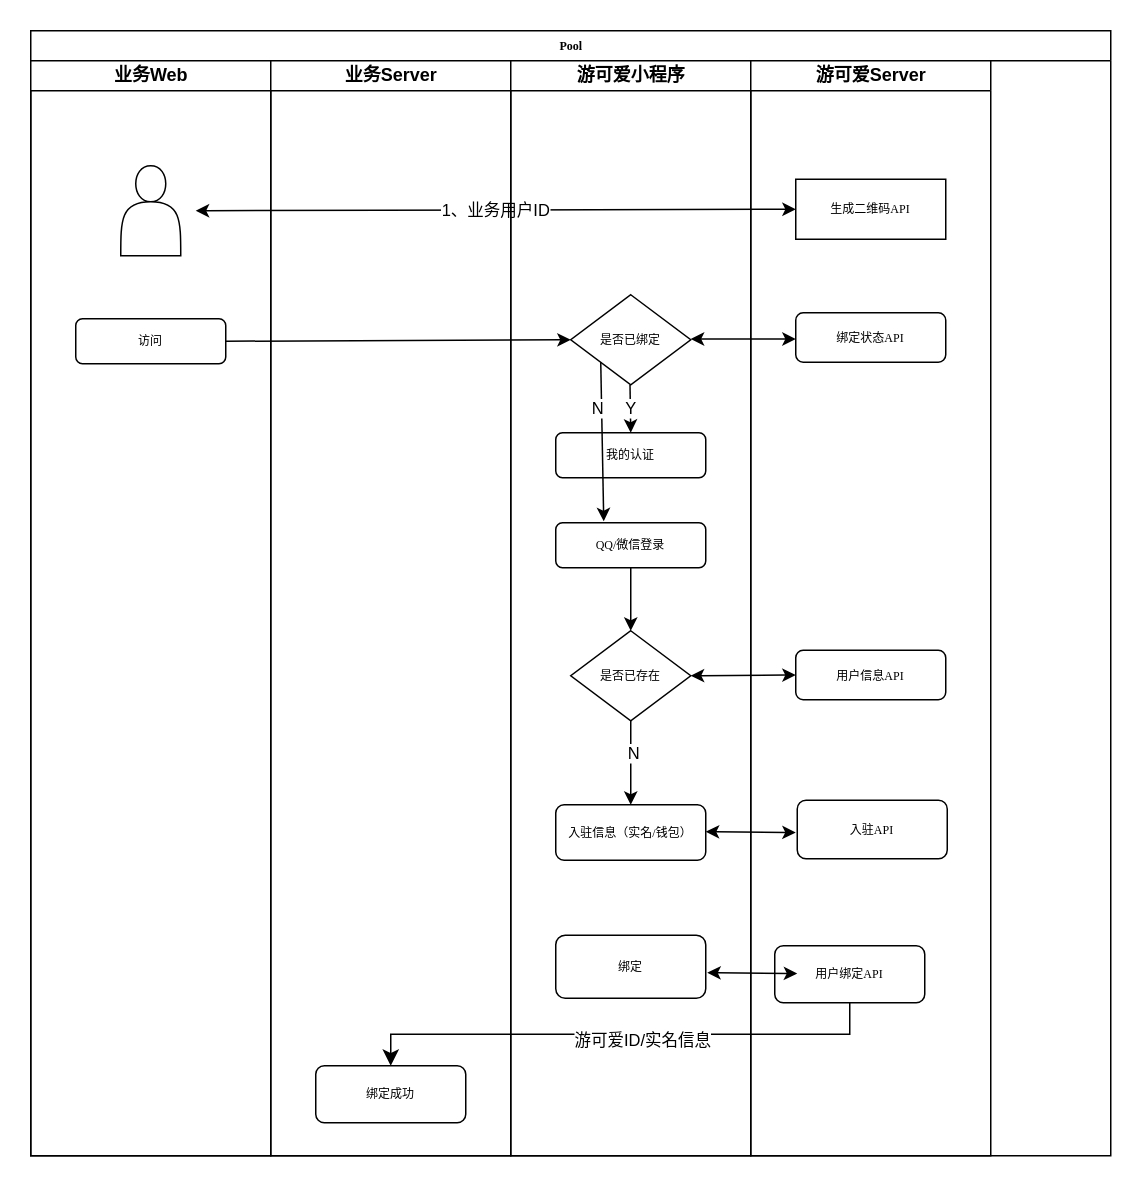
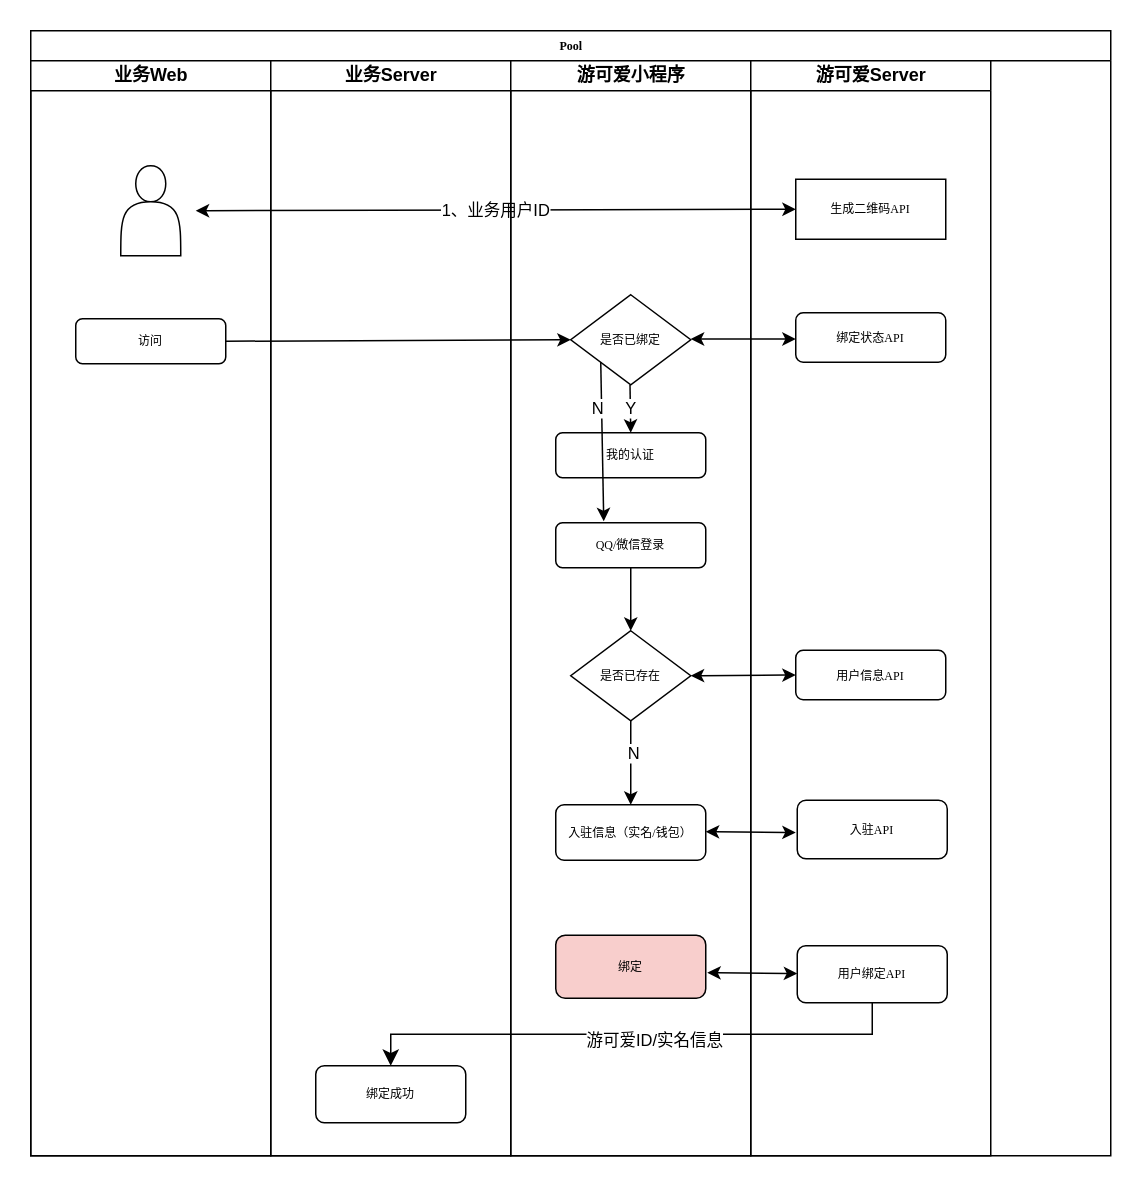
  <mxCell id="0" />
  <mxCell id="1" parent="0" />
  <mxCell id="2" value="Pool" style="swimlane;html=1;childLayout=stackLayout;startSize=20;rounded=0;shadow=0;labelBackgroundColor=none;strokeWidth=1;fontFamily=Verdana;fontSize=8;align=center;" parent="1" vertex="1"><mxGeometry x="20" y="20" width="720" height="750" as="geometry" /></mxCell>
  <mxCell id="3" value="业务Web" style="swimlane;html=1;startSize=20;" parent="2" vertex="1"><mxGeometry y="20" width="160" height="730" as="geometry" /></mxCell>
  <mxCell id="4" style="edgeStyle=orthogonalEdgeStyle;rounded=0;orthogonalLoop=1;jettySize=auto;html=1;exitX=0.5;exitY=0;exitDx=0;exitDy=0;" edge="1" parent="3" source="5"><mxGeometry relative="1" as="geometry"><mxPoint x="80" y="188" as="targetPoint" /></mxGeometry></mxCell>
  <mxCell id="5" value="访问" style="rounded=1;whiteSpace=wrap;html=1;shadow=0;labelBackgroundColor=none;strokeWidth=1;fontFamily=Verdana;fontSize=8;align=center;" parent="3" vertex="1"><mxGeometry x="30" y="172" width="100" height="30" as="geometry" /></mxCell>
  <mxCell id="6" value="" style="shape=actor;whiteSpace=wrap;html=1;" vertex="1" parent="3"><mxGeometry x="60" y="70" width="40" height="60" as="geometry" /></mxCell>
  <mxCell id="7" value="1、业务用户ID" style="endArrow=classic;startArrow=classic;html=1;rounded=0;entryX=0;entryY=0.5;entryDx=0;entryDy=0;" edge="1" parent="3" target="28"><mxGeometry width="50" height="50" relative="1" as="geometry"><mxPoint x="110" y="100" as="sourcePoint" /><mxPoint x="500" y="100" as="targetPoint" /></mxGeometry></mxCell>
  <mxCell id="8" value="业务Server" style="swimlane;html=1;startSize=20;" parent="2" vertex="1"><mxGeometry x="160" y="20" width="160" height="730" as="geometry" /></mxCell>
  <mxCell id="9" value="绑定成功" style="rounded=1;whiteSpace=wrap;html=1;shadow=0;labelBackgroundColor=none;strokeWidth=1;fontFamily=Verdana;fontSize=8;align=center;" parent="8" vertex="1"><mxGeometry x="30" y="670" width="100" height="38" as="geometry" /></mxCell>
  <mxCell id="10" value="游可爱小程序" style="swimlane;html=1;startSize=20;" parent="2" vertex="1"><mxGeometry x="320" y="20" width="160" height="730" as="geometry" /></mxCell>
  <mxCell id="11" value="QQ/微信登录" style="rounded=1;whiteSpace=wrap;html=1;shadow=0;labelBackgroundColor=none;strokeWidth=1;fontFamily=Verdana;fontSize=8;align=center;" parent="10" vertex="1"><mxGeometry x="30" y="308" width="100" height="30" as="geometry" /></mxCell>
  <mxCell id="12" value="是否已存在" style="rhombus;whiteSpace=wrap;html=1;rounded=0;shadow=0;labelBackgroundColor=none;strokeWidth=1;fontFamily=Verdana;fontSize=8;align=center;" parent="10" vertex="1"><mxGeometry x="40" y="380" width="80" height="60" as="geometry" /></mxCell>
  <mxCell id="13" value="入驻信息（实名/钱包）" style="rounded=1;whiteSpace=wrap;html=1;shadow=0;labelBackgroundColor=none;strokeWidth=1;fontFamily=Verdana;fontSize=8;align=center;" vertex="1" parent="10"><mxGeometry x="30" y="496" width="100" height="37" as="geometry" /></mxCell>
- <mxCell id="14" value="绑定" style="rounded=1;whiteSpace=wrap;html=1;shadow=0;labelBackgroundColor=none;strokeWidth=1;fontFamily=Verdana;fontSize=8;align=center;" vertex="1" parent="10"><mxGeometry x="30" y="583" width="100" height="42" as="geometry" /></mxCell>
+ <mxCell id="14" value="绑定" style="rounded=1;whiteSpace=wrap;html=1;shadow=0;labelBackgroundColor=none;strokeWidth=1;fontFamily=Verdana;fontSize=8;align=center;fillColor=#f8cecc;" vertex="1" parent="10"><mxGeometry x="30" y="583" width="100" height="42" as="geometry" /></mxCell>
  <mxCell id="15" value="是否已绑定" style="rhombus;whiteSpace=wrap;html=1;rounded=0;shadow=0;labelBackgroundColor=none;strokeWidth=1;fontFamily=Verdana;fontSize=8;align=center;" vertex="1" parent="10"><mxGeometry x="40" y="156" width="80" height="60" as="geometry" /></mxCell>
  <mxCell id="16" value="" style="endArrow=classic;html=1;rounded=0;exitX=0.5;exitY=1;exitDx=0;exitDy=0;entryX=0.5;entryY=0;entryDx=0;entryDy=0;" edge="1" parent="10" source="11" target="12"><mxGeometry width="50" height="50" relative="1" as="geometry"><mxPoint x="-10" y="478" as="sourcePoint" /><mxPoint x="40" y="428" as="targetPoint" /></mxGeometry></mxCell>
  <mxCell id="17" value="" style="endArrow=classic;startArrow=classic;html=1;rounded=0;entryX=0;entryY=0.5;entryDx=0;entryDy=0;exitX=1;exitY=0.5;exitDx=0;exitDy=0;" edge="1" parent="10"><mxGeometry width="50" height="50" relative="1" as="geometry"><mxPoint x="120" y="185.5" as="sourcePoint" /><mxPoint x="190" y="185.5" as="targetPoint" /></mxGeometry></mxCell>
  <mxCell id="18" value="" style="endArrow=classic;startArrow=classic;html=1;rounded=0;exitX=1;exitY=0.5;exitDx=0;exitDy=0;" edge="1" parent="10"><mxGeometry width="50" height="50" relative="1" as="geometry"><mxPoint x="130" y="514" as="sourcePoint" /><mxPoint x="190" y="514.5" as="targetPoint" /></mxGeometry></mxCell>
  <mxCell id="19" value="" style="endArrow=classic;html=1;rounded=0;entryX=0.5;entryY=0;entryDx=0;entryDy=0;exitX=0.5;exitY=1;exitDx=0;exitDy=0;" edge="1" parent="10" source="12" target="13"><mxGeometry width="50" height="50" relative="1" as="geometry"><mxPoint x="80" y="448" as="sourcePoint" /><mxPoint x="40" y="418" as="targetPoint" /></mxGeometry></mxCell>
  <mxCell id="20" value="N" style="edgeLabel;html=1;align=center;verticalAlign=middle;resizable=0;points=[];" vertex="1" connectable="0" parent="19"><mxGeometry x="-0.241" y="1" relative="1" as="geometry"><mxPoint as="offset" /></mxGeometry></mxCell>
  <mxCell id="21" value="我的认证" style="rounded=1;whiteSpace=wrap;html=1;shadow=0;labelBackgroundColor=none;strokeWidth=1;fontFamily=Verdana;fontSize=8;align=center;" vertex="1" parent="10"><mxGeometry x="30" y="248" width="100" height="30" as="geometry" /></mxCell>
  <mxCell id="22" value="Y" style="endArrow=classic;html=1;rounded=0;exitX=0.5;exitY=1;exitDx=0;exitDy=0;" edge="1" parent="10"><mxGeometry width="50" height="50" relative="1" as="geometry"><mxPoint x="79.5" y="216" as="sourcePoint" /><mxPoint x="80" y="248" as="targetPoint" /></mxGeometry></mxCell>
  <mxCell id="23" value="" style="endArrow=classic;html=1;rounded=0;exitX=0;exitY=1;exitDx=0;exitDy=0;entryX=0.32;entryY=-0.033;entryDx=0;entryDy=0;entryPerimeter=0;" edge="1" parent="10" source="15" target="11"><mxGeometry width="50" height="50" relative="1" as="geometry"><mxPoint x="-10" y="478" as="sourcePoint" /><mxPoint x="40" y="428" as="targetPoint" /></mxGeometry></mxCell>
  <mxCell id="24" value="N" style="edgeLabel;html=1;align=center;verticalAlign=middle;resizable=0;points=[];" vertex="1" connectable="0" parent="23"><mxGeometry x="-0.435" y="-3" relative="1" as="geometry"><mxPoint as="offset" /></mxGeometry></mxCell>
  <mxCell id="25" value="游可爱Server" style="swimlane;html=1;startSize=20;" parent="2" vertex="1"><mxGeometry x="480" y="20" width="160" height="730" as="geometry" /></mxCell>
  <mxCell id="26" value="用户信息API" style="rounded=1;whiteSpace=wrap;html=1;shadow=0;labelBackgroundColor=none;strokeWidth=1;fontFamily=Verdana;fontSize=8;align=center;" parent="25" vertex="1"><mxGeometry x="30" y="393" width="100" height="33" as="geometry" /></mxCell>
  <mxCell id="27" value="入驻API" style="rounded=1;whiteSpace=wrap;html=1;shadow=0;labelBackgroundColor=none;strokeWidth=1;fontFamily=Verdana;fontSize=8;align=center;" parent="25" vertex="1"><mxGeometry x="31" y="493" width="100" height="39" as="geometry" /></mxCell>
  <mxCell id="28" value="生成二维码API" style="whiteSpace=wrap;html=1;shadow=0;labelBackgroundColor=none;strokeWidth=1;fontFamily=Verdana;fontSize=8;align=center;rounded=0;" vertex="1" parent="25"><mxGeometry x="30" y="79" width="100" height="40" as="geometry" /></mxCell>
- <mxCell id="29" value="用户绑定API" style="rounded=1;whiteSpace=wrap;html=1;shadow=0;labelBackgroundColor=none;strokeWidth=1;fontFamily=Verdana;fontSize=8;align=center;" vertex="1" parent="25"><mxGeometry x="16" y="590" width="100" height="38" as="geometry" /></mxCell>
+ <mxCell id="29" value="用户绑定API" style="rounded=1;whiteSpace=wrap;html=1;shadow=0;labelBackgroundColor=none;strokeWidth=1;fontFamily=Verdana;fontSize=8;align=center;" vertex="1" parent="25"><mxGeometry x="31" y="590" width="100" height="38" as="geometry" /></mxCell>
  <mxCell id="30" value="绑定状态API" style="rounded=1;whiteSpace=wrap;html=1;shadow=0;labelBackgroundColor=none;strokeWidth=1;fontFamily=Verdana;fontSize=8;align=center;" vertex="1" parent="25"><mxGeometry x="30" y="168" width="100" height="33" as="geometry" /></mxCell>
  <mxCell id="31" value="" style="endArrow=classic;startArrow=classic;html=1;rounded=0;exitX=1;exitY=0.5;exitDx=0;exitDy=0;" edge="1" parent="25"><mxGeometry width="50" height="50" relative="1" as="geometry"><mxPoint x="-29" y="608" as="sourcePoint" /><mxPoint x="31" y="608.5" as="targetPoint" /></mxGeometry></mxCell>
  <mxCell id="32" value="" style="endArrow=classic;startArrow=classic;html=1;rounded=0;entryX=0;entryY=0.5;entryDx=0;entryDy=0;exitX=1;exitY=0.5;exitDx=0;exitDy=0;" edge="1" parent="2" source="12" target="26"><mxGeometry width="50" height="50" relative="1" as="geometry"><mxPoint x="440" y="350" as="sourcePoint" /><mxPoint x="490" y="300" as="targetPoint" /></mxGeometry></mxCell>
  <mxCell id="33" value="" style="edgeStyle=elbowEdgeStyle;elbow=vertical;endArrow=classic;html=1;curved=0;rounded=0;endSize=8;startSize=8;entryX=0.5;entryY=0;entryDx=0;entryDy=0;exitX=0.5;exitY=1;exitDx=0;exitDy=0;" edge="1" parent="2" source="29" target="9"><mxGeometry width="50" height="50" relative="1" as="geometry"><mxPoint x="560" y="638" as="sourcePoint" /><mxPoint x="610" y="588" as="targetPoint" /></mxGeometry></mxCell>
  <mxCell id="34" value="游可爱ID/实名信息" style="edgeLabel;html=1;align=center;verticalAlign=middle;resizable=0;points=[];" vertex="1" connectable="0" parent="33"><mxGeometry x="-0.08" y="3" relative="1" as="geometry"><mxPoint as="offset" /></mxGeometry></mxCell>
  <mxCell id="35" value="" style="endArrow=classic;html=1;rounded=0;entryX=0;entryY=0.5;entryDx=0;entryDy=0;exitX=1;exitY=0.5;exitDx=0;exitDy=0;" edge="1" parent="2" source="5" target="15"><mxGeometry width="50" height="50" relative="1" as="geometry"><mxPoint x="130" y="208" as="sourcePoint" /><mxPoint x="220" y="188" as="targetPoint" /></mxGeometry></mxCell>
